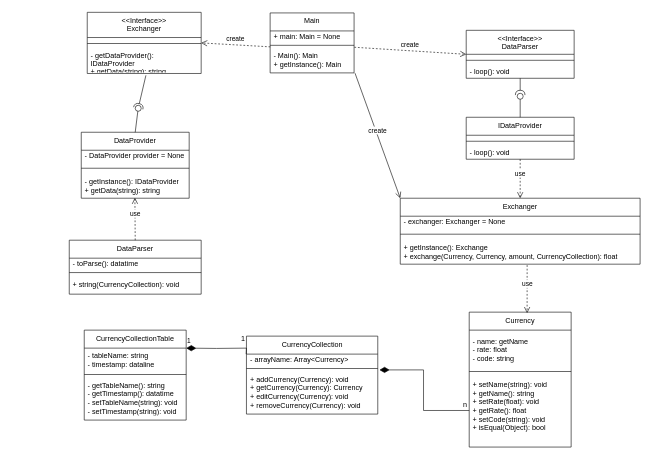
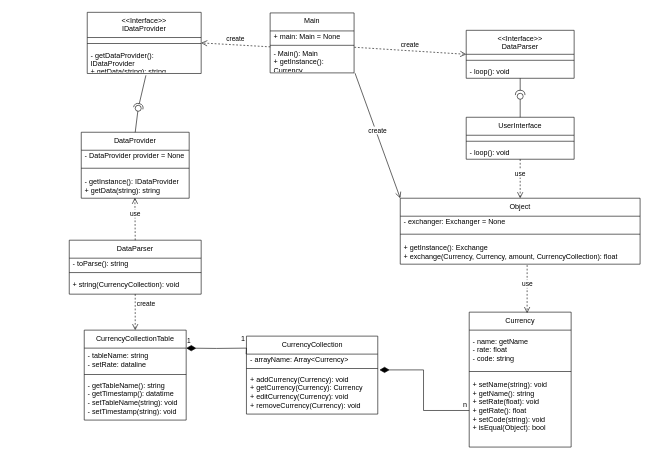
  <mxCell id="0" />
  <mxCell id="1" parent="0" />
  <mxCell id="2" value="CurrencyCollectionTable" style="swimlane;fontStyle=0;align=center;verticalAlign=top;childLayout=stackLayout;horizontal=1;startSize=30;horizontalStack=0;resizeParent=1;resizeParentMax=0;resizeLast=0;collapsible=0;marginBottom=0;html=1;whiteSpace=wrap;" vertex="1" parent="1"><mxGeometry x="140" y="550" width="170" height="150" as="geometry" /></mxCell>
- <mxCell id="3" value="&lt;div&gt;- tableName: string&lt;/div&gt;&lt;div&gt;- timestamp: dataline&lt;br&gt;&lt;/div&gt;" style="text;html=1;strokeColor=none;fillColor=none;align=left;verticalAlign=middle;spacingLeft=4;spacingRight=4;overflow=hidden;rotatable=0;points=[[0,0.5],[1,0.5]];portConstraint=eastwest;whiteSpace=wrap;" vertex="1" parent="2"><mxGeometry y="30" width="170" height="40" as="geometry" /></mxCell>
+ <mxCell id="3" value="&lt;div&gt;- tableName: string&lt;/div&gt;&lt;div&gt;- setRate: dataline&lt;br&gt;&lt;/div&gt;" style="text;html=1;strokeColor=none;fillColor=none;align=left;verticalAlign=middle;spacingLeft=4;spacingRight=4;overflow=hidden;rotatable=0;points=[[0,0.5],[1,0.5]];portConstraint=eastwest;whiteSpace=wrap;" vertex="1" parent="2"><mxGeometry y="30" width="170" height="40" as="geometry" /></mxCell>
  <mxCell id="4" value="" style="line;strokeWidth=1;fillColor=none;align=left;verticalAlign=middle;spacingTop=-1;spacingLeft=3;spacingRight=3;rotatable=0;labelPosition=right;points=[];portConstraint=eastwest;" vertex="1" parent="2"><mxGeometry y="70" width="170" height="8" as="geometry" /></mxCell>
  <mxCell id="5" value="&lt;div&gt;- getTableName(): string&lt;/div&gt;&lt;div&gt;- getTimestamp(): datatime&lt;/div&gt;&lt;div&gt;- setTableName(string): void&lt;br&gt;&lt;/div&gt;&lt;div&gt;- setTimestamp(string): void&lt;br&gt;&lt;/div&gt;" style="text;html=1;strokeColor=none;fillColor=none;align=left;verticalAlign=middle;spacingLeft=4;spacingRight=4;overflow=hidden;rotatable=0;points=[[0,0.5],[1,0.5]];portConstraint=eastwest;whiteSpace=wrap;" vertex="1" parent="2"><mxGeometry y="78" width="170" height="72" as="geometry" /></mxCell>
  <mxCell id="6" value="Currency" style="swimlane;fontStyle=0;align=center;verticalAlign=top;childLayout=stackLayout;horizontal=1;startSize=30;horizontalStack=0;resizeParent=1;resizeParentMax=0;resizeLast=0;collapsible=0;marginBottom=0;html=1;whiteSpace=wrap;" vertex="1" parent="1"><mxGeometry x="782" y="520" width="170" height="225" as="geometry" /></mxCell>
  <mxCell id="7" value="&lt;div&gt;- name: getName&lt;/div&gt;&lt;div&gt;- rate: float&lt;br&gt;&lt;/div&gt;- code: string" style="text;html=1;strokeColor=none;fillColor=none;align=left;verticalAlign=middle;spacingLeft=4;spacingRight=4;overflow=hidden;rotatable=0;points=[[0,0.5],[1,0.5]];portConstraint=eastwest;whiteSpace=wrap;" vertex="1" parent="6"><mxGeometry y="30" width="170" height="65" as="geometry" /></mxCell>
  <mxCell id="8" value="" style="line;strokeWidth=1;fillColor=none;align=left;verticalAlign=middle;spacingTop=-1;spacingLeft=3;spacingRight=3;rotatable=0;labelPosition=right;points=[];portConstraint=eastwest;" vertex="1" parent="6"><mxGeometry y="95" width="170" height="8" as="geometry" /></mxCell>
  <mxCell id="9" value="&lt;div&gt;+ setName(string): void&lt;/div&gt;&lt;div&gt;+ getName(): string&lt;/div&gt;&lt;div&gt;+ setRate(float): void&lt;/div&gt;&lt;div&gt;+ getRate(): float&lt;br&gt;&lt;/div&gt;&lt;div&gt;+ setCode(string): void&lt;/div&gt;&lt;div&gt;+ isEqual(Object): bool&lt;br&gt;&lt;/div&gt;&lt;div&gt;&lt;br&gt;&lt;/div&gt;" style="text;html=1;strokeColor=none;fillColor=none;align=left;verticalAlign=middle;spacingLeft=4;spacingRight=4;overflow=hidden;rotatable=0;points=[[0,0.5],[1,0.5]];portConstraint=eastwest;whiteSpace=wrap;" vertex="1" parent="6"><mxGeometry y="103" width="170" height="122" as="geometry" /></mxCell>
  <mxCell id="10" value="DataProvider" style="swimlane;fontStyle=0;align=center;verticalAlign=top;childLayout=stackLayout;horizontal=1;startSize=30;horizontalStack=0;resizeParent=1;resizeParentMax=0;resizeLast=0;collapsible=0;marginBottom=0;html=1;whiteSpace=wrap;" vertex="1" parent="1"><mxGeometry x="135" y="220" width="180" height="110" as="geometry" /></mxCell>
  <mxCell id="11" value="- DataProvider provider = None" style="text;html=1;strokeColor=none;fillColor=none;align=left;verticalAlign=middle;spacingLeft=4;spacingRight=4;overflow=hidden;rotatable=0;points=[[0,0.5],[1,0.5]];portConstraint=eastwest;whiteSpace=wrap;" vertex="1" parent="10"><mxGeometry y="30" width="180" height="20" as="geometry" /></mxCell>
  <mxCell id="12" value="" style="line;strokeWidth=1;fillColor=none;align=left;verticalAlign=middle;spacingTop=-1;spacingLeft=3;spacingRight=3;rotatable=0;labelPosition=right;points=[];portConstraint=eastwest;" vertex="1" parent="10"><mxGeometry y="50" width="180" height="20" as="geometry" /></mxCell>
  <mxCell id="13" value="&lt;div&gt;- getInstance(): IDataProvider&lt;/div&gt;&lt;div&gt;+ getData(string): string&lt;br&gt;&lt;/div&gt;" style="text;html=1;strokeColor=none;fillColor=none;align=left;verticalAlign=middle;spacingLeft=4;spacingRight=4;overflow=hidden;rotatable=0;points=[[0,0.5],[1,0.5]];portConstraint=eastwest;whiteSpace=wrap;" vertex="1" parent="10"><mxGeometry y="70" width="180" height="40" as="geometry" /></mxCell>
  <mxCell id="14" value="Main" style="swimlane;fontStyle=0;align=center;verticalAlign=top;childLayout=stackLayout;horizontal=1;startSize=30;horizontalStack=0;resizeParent=1;resizeParentMax=0;resizeLast=0;collapsible=0;marginBottom=0;html=1;whiteSpace=wrap;" vertex="1" parent="1"><mxGeometry x="450" y="21" width="140" height="100" as="geometry" /></mxCell>
  <mxCell id="15" value="+ main: Main = None" style="text;html=1;strokeColor=none;fillColor=none;align=left;verticalAlign=middle;spacingLeft=4;spacingRight=4;overflow=hidden;rotatable=0;points=[[0,0.5],[1,0.5]];portConstraint=eastwest;whiteSpace=wrap;" vertex="1" parent="14"><mxGeometry y="30" width="140" height="20" as="geometry" /></mxCell>
  <mxCell id="16" value="" style="line;strokeWidth=1;fillColor=none;align=left;verticalAlign=middle;spacingTop=-1;spacingLeft=3;spacingRight=3;rotatable=0;labelPosition=right;points=[];portConstraint=eastwest;" vertex="1" parent="14"><mxGeometry y="50" width="140" height="8" as="geometry" /></mxCell>
- <mxCell id="17" value="&lt;div&gt;- Main(): Main&lt;/div&gt;&lt;div&gt;+ getInstance(): Main&lt;br&gt;&lt;/div&gt;" style="text;html=1;strokeColor=none;fillColor=none;align=left;verticalAlign=middle;spacingLeft=4;spacingRight=4;overflow=hidden;rotatable=0;points=[[0,0.5],[1,0.5]];portConstraint=eastwest;whiteSpace=wrap;" vertex="1" parent="14"><mxGeometry y="58" width="140" height="42" as="geometry" /></mxCell>
+ <mxCell id="17" value="&lt;div&gt;- Main(): Main&lt;/div&gt;&lt;div&gt;+ getInstance(): Currency&lt;br&gt;&lt;/div&gt;" style="text;html=1;strokeColor=none;fillColor=none;align=left;verticalAlign=middle;spacingLeft=4;spacingRight=4;overflow=hidden;rotatable=0;points=[[0,0.5],[1,0.5]];portConstraint=eastwest;whiteSpace=wrap;" vertex="1" parent="14"><mxGeometry y="58" width="140" height="42" as="geometry" /></mxCell>
  <mxCell id="18" value="CurrencyCollection" style="swimlane;fontStyle=0;align=center;verticalAlign=top;childLayout=stackLayout;horizontal=1;startSize=30;horizontalStack=0;resizeParent=1;resizeParentMax=0;resizeLast=0;collapsible=0;marginBottom=0;html=1;whiteSpace=wrap;" vertex="1" parent="1"><mxGeometry x="410.5" y="560" width="219" height="130" as="geometry" /></mxCell>
  <mxCell id="19" value="- arrayName: Array&amp;lt;Currency&amp;gt;" style="text;html=1;strokeColor=none;fillColor=none;align=left;verticalAlign=middle;spacingLeft=4;spacingRight=4;overflow=hidden;rotatable=0;points=[[0,0.5],[1,0.5]];portConstraint=eastwest;whiteSpace=wrap;" vertex="1" parent="18"><mxGeometry y="30" width="219" height="20" as="geometry" /></mxCell>
  <mxCell id="20" value="" style="line;strokeWidth=1;fillColor=none;align=left;verticalAlign=middle;spacingTop=-1;spacingLeft=3;spacingRight=3;rotatable=0;labelPosition=right;points=[];portConstraint=eastwest;" vertex="1" parent="18"><mxGeometry y="50" width="219" height="8" as="geometry" /></mxCell>
  <mxCell id="21" value="&lt;div&gt;+ addCurrency(Currency): void&lt;br&gt;&lt;/div&gt;&lt;div&gt;+ getCurrency(Currency): Currency&lt;br&gt;&lt;/div&gt;&lt;div&gt;+ editCurrency(Currency): void&lt;br&gt;&lt;/div&gt;&lt;div&gt;+ removeCurrency(Currency): void&lt;br&gt;&lt;/div&gt;" style="text;html=1;strokeColor=none;fillColor=none;align=left;verticalAlign=middle;spacingLeft=4;spacingRight=4;overflow=hidden;rotatable=0;points=[[0,0.5],[1,0.5]];portConstraint=eastwest;whiteSpace=wrap;" vertex="1" parent="18"><mxGeometry y="58" width="219" height="72" as="geometry" /></mxCell>
  <mxCell id="22" value="DataParser" style="swimlane;fontStyle=0;align=center;verticalAlign=top;childLayout=stackLayout;horizontal=1;startSize=30;horizontalStack=0;resizeParent=1;resizeParentMax=0;resizeLast=0;collapsible=0;marginBottom=0;html=1;whiteSpace=wrap;" vertex="1" parent="1"><mxGeometry x="115" y="400" width="220" height="90" as="geometry" /></mxCell>
- <mxCell id="23" value="- toParse(): datatime" style="text;html=1;strokeColor=none;fillColor=none;align=left;verticalAlign=middle;spacingLeft=4;spacingRight=4;overflow=hidden;rotatable=0;points=[[0,0.5],[1,0.5]];portConstraint=eastwest;whiteSpace=wrap;" vertex="1" parent="22"><mxGeometry y="30" width="220" height="20" as="geometry" /></mxCell>
+ <mxCell id="23" value="- toParse(): string" style="text;html=1;strokeColor=none;fillColor=none;align=left;verticalAlign=middle;spacingLeft=4;spacingRight=4;overflow=hidden;rotatable=0;points=[[0,0.5],[1,0.5]];portConstraint=eastwest;whiteSpace=wrap;" vertex="1" parent="22"><mxGeometry y="30" width="220" height="20" as="geometry" /></mxCell>
  <mxCell id="24" value="" style="line;strokeWidth=1;fillColor=none;align=left;verticalAlign=middle;spacingTop=-1;spacingLeft=3;spacingRight=3;rotatable=0;labelPosition=right;points=[];portConstraint=eastwest;" vertex="1" parent="22"><mxGeometry y="50" width="220" height="8" as="geometry" /></mxCell>
  <mxCell id="25" value="+ string(CurrencyCollection): void" style="text;html=1;strokeColor=none;fillColor=none;align=left;verticalAlign=middle;spacingLeft=4;spacingRight=4;overflow=hidden;rotatable=0;points=[[0,0.5],[1,0.5]];portConstraint=eastwest;whiteSpace=wrap;" vertex="1" parent="22"><mxGeometry y="58" width="220" height="32" as="geometry" /></mxCell>
- <mxCell id="26" value="Exchanger" style="swimlane;fontStyle=0;align=center;verticalAlign=top;childLayout=stackLayout;horizontal=1;startSize=30;horizontalStack=0;resizeParent=1;resizeParentMax=0;resizeLast=0;collapsible=0;marginBottom=0;html=1;whiteSpace=wrap;" vertex="1" parent="1"><mxGeometry x="667" y="330" width="400" height="110" as="geometry" /></mxCell>
+ <mxCell id="26" value="Object" style="swimlane;fontStyle=0;align=center;verticalAlign=top;childLayout=stackLayout;horizontal=1;startSize=30;horizontalStack=0;resizeParent=1;resizeParentMax=0;resizeLast=0;collapsible=0;marginBottom=0;html=1;whiteSpace=wrap;" vertex="1" parent="1"><mxGeometry x="667" y="330" width="400" height="110" as="geometry" /></mxCell>
  <mxCell id="27" value="- exchanger: Exchanger = None" style="text;html=1;strokeColor=none;fillColor=none;align=left;verticalAlign=middle;spacingLeft=4;spacingRight=4;overflow=hidden;rotatable=0;points=[[0,0.5],[1,0.5]];portConstraint=eastwest;whiteSpace=wrap;" vertex="1" parent="26"><mxGeometry y="30" width="400" height="20" as="geometry" /></mxCell>
  <mxCell id="28" value="" style="line;strokeWidth=1;fillColor=none;align=left;verticalAlign=middle;spacingTop=-1;spacingLeft=3;spacingRight=3;rotatable=0;labelPosition=right;points=[];portConstraint=eastwest;" vertex="1" parent="26"><mxGeometry y="50" width="400" height="20" as="geometry" /></mxCell>
  <mxCell id="29" value="&lt;div&gt;+ getInstance(): Exchange&lt;/div&gt;&lt;div&gt;+ exchange(Currency, Currency, amount, CurrencyCollection): float&lt;br&gt;&lt;/div&gt;" style="text;html=1;strokeColor=none;fillColor=none;align=left;verticalAlign=middle;spacingLeft=4;spacingRight=4;overflow=hidden;rotatable=0;points=[[0,0.5],[1,0.5]];portConstraint=eastwest;whiteSpace=wrap;" vertex="1" parent="26"><mxGeometry y="70" width="400" height="40" as="geometry" /></mxCell>
  <mxCell id="30" value="use" style="html=1;verticalAlign=bottom;endArrow=open;dashed=1;endSize=8;curved=0;rounded=0;exitX=0.5;exitY=0;exitDx=0;exitDy=0;entryX=0.497;entryY=0.983;entryDx=0;entryDy=0;entryPerimeter=0;" edge="1" parent="1" source="22" target="13"><mxGeometry relative="1" as="geometry"><mxPoint x="240" y="310" as="sourcePoint" /><mxPoint x="160" y="130" as="targetPoint" /></mxGeometry></mxCell>
+ <mxCell id="31" value="&lt;div&gt;create&lt;/div&gt;&lt;div&gt;&lt;br&gt;&lt;/div&gt;" style="html=1;verticalAlign=bottom;endArrow=open;dashed=1;endSize=8;curved=0;rounded=0;entryX=0.5;entryY=0;entryDx=0;entryDy=0;exitX=0.5;exitY=1;exitDx=0;exitDy=0;" edge="1" parent="1" source="22" target="2"><mxGeometry x="0.312" y="18" relative="1" as="geometry"><mxPoint x="240" y="310" as="sourcePoint" /><mxPoint x="160" y="310" as="targetPoint" /><mxPoint as="offset" /></mxGeometry></mxCell>
  <mxCell id="32" value="" style="endArrow=none;html=1;endSize=12;startArrow=diamondThin;startSize=14;startFill=1;edgeStyle=orthogonalEdgeStyle;align=left;verticalAlign=bottom;rounded=0;exitX=1.013;exitY=-0.023;exitDx=0;exitDy=0;endFill=0;exitPerimeter=0;" edge="1" parent="1" source="21" target="9"><mxGeometry x="-0.149" y="15" relative="1" as="geometry"><mxPoint x="360" y="315" as="sourcePoint" /><mxPoint x="770" y="660" as="targetPoint" /><mxPoint as="offset" /></mxGeometry></mxCell>
  <mxCell id="33" value="use" style="html=1;verticalAlign=bottom;endArrow=open;dashed=1;endSize=8;curved=0;rounded=0;exitX=0.529;exitY=1.039;exitDx=0;exitDy=0;entryX=0.568;entryY=0.007;entryDx=0;entryDy=0;exitPerimeter=0;entryPerimeter=0;" edge="1" parent="1" source="29" target="6"><mxGeometry relative="1" as="geometry"><mxPoint x="250" y="520" as="sourcePoint" /><mxPoint x="600" y="520" as="targetPoint" /></mxGeometry></mxCell>
- <mxCell id="34" value="&amp;lt;&amp;lt;Interface&amp;gt;&amp;gt;&lt;br&gt;&lt;div&gt;Exchanger&lt;/div&gt;" style="swimlane;fontStyle=0;align=center;verticalAlign=top;childLayout=stackLayout;horizontal=1;startSize=42;horizontalStack=0;resizeParent=1;resizeParentMax=0;resizeLast=0;collapsible=0;marginBottom=0;html=1;whiteSpace=wrap;" vertex="1" parent="1"><mxGeometry x="145" y="20" width="190" height="102" as="geometry" /></mxCell>
+ <mxCell id="34" value="&amp;lt;&amp;lt;Interface&amp;gt;&amp;gt;&lt;br&gt;&lt;div&gt;IDataProvider&lt;/div&gt;" style="swimlane;fontStyle=0;align=center;verticalAlign=top;childLayout=stackLayout;horizontal=1;startSize=42;horizontalStack=0;resizeParent=1;resizeParentMax=0;resizeLast=0;collapsible=0;marginBottom=0;html=1;whiteSpace=wrap;" vertex="1" parent="1"><mxGeometry x="145" y="20" width="190" height="102" as="geometry" /></mxCell>
  <mxCell id="35" value="" style="line;strokeWidth=1;fillColor=none;align=left;verticalAlign=middle;spacingTop=-1;spacingLeft=3;spacingRight=3;rotatable=0;labelPosition=right;points=[];portConstraint=eastwest;" vertex="1" parent="34"><mxGeometry y="42" width="190" height="20" as="geometry" /></mxCell>
  <mxCell id="36" value="&lt;div&gt;- getDataProvider(): IDataProvider&lt;/div&gt;&lt;div&gt;+ getData(string): string&lt;br&gt;&lt;/div&gt;" style="text;html=1;strokeColor=none;fillColor=none;align=left;verticalAlign=middle;spacingLeft=4;spacingRight=4;overflow=hidden;rotatable=0;points=[[0,0.5],[1,0.5]];portConstraint=eastwest;whiteSpace=wrap;" vertex="1" parent="34"><mxGeometry y="62" width="190" height="40" as="geometry" /></mxCell>
- <mxCell id="37" value="IDataProvider" style="swimlane;fontStyle=0;align=center;verticalAlign=top;childLayout=stackLayout;horizontal=1;startSize=30;horizontalStack=0;resizeParent=1;resizeParentMax=0;resizeLast=0;collapsible=0;marginBottom=0;html=1;whiteSpace=wrap;" vertex="1" parent="1"><mxGeometry x="777" y="195" width="180" height="70" as="geometry" /></mxCell>
+ <mxCell id="37" value="UserInterface" style="swimlane;fontStyle=0;align=center;verticalAlign=top;childLayout=stackLayout;horizontal=1;startSize=30;horizontalStack=0;resizeParent=1;resizeParentMax=0;resizeLast=0;collapsible=0;marginBottom=0;html=1;whiteSpace=wrap;" vertex="1" parent="1"><mxGeometry x="777" y="195" width="180" height="70" as="geometry" /></mxCell>
  <mxCell id="38" value="" style="line;strokeWidth=1;fillColor=none;align=left;verticalAlign=middle;spacingTop=-1;spacingLeft=3;spacingRight=3;rotatable=0;labelPosition=right;points=[];portConstraint=eastwest;" vertex="1" parent="37"><mxGeometry y="30" width="180" height="20" as="geometry" /></mxCell>
  <mxCell id="39" value="&lt;div&gt;- loop(): void&lt;/div&gt;" style="text;html=1;strokeColor=none;fillColor=none;align=left;verticalAlign=middle;spacingLeft=4;spacingRight=4;overflow=hidden;rotatable=0;points=[[0,0.5],[1,0.5]];portConstraint=eastwest;whiteSpace=wrap;" vertex="1" parent="37"><mxGeometry y="50" width="180" height="20" as="geometry" /></mxCell>
  <mxCell id="40" value="" style="rounded=0;orthogonalLoop=1;jettySize=auto;html=1;endArrow=halfCircle;endFill=0;endSize=6;strokeWidth=1;sketch=0;exitX=0.515;exitY=1.077;exitDx=0;exitDy=0;exitPerimeter=0;" edge="1" parent="1" source="36"><mxGeometry relative="1" as="geometry"><mxPoint x="10" y="70" as="sourcePoint" /><mxPoint x="230" y="180" as="targetPoint" /></mxGeometry></mxCell>
  <mxCell id="41" value="" style="rounded=0;orthogonalLoop=1;jettySize=auto;html=1;endArrow=oval;endFill=0;sketch=0;sourcePerimeterSpacing=0;targetPerimeterSpacing=0;endSize=10;exitX=0.5;exitY=0;exitDx=0;exitDy=0;" edge="1" parent="1" source="10"><mxGeometry relative="1" as="geometry"><mxPoint x="100" y="113" as="sourcePoint" /><mxPoint x="230" y="180" as="targetPoint" /><Array as="points" /></mxGeometry></mxCell>
  <mxCell id="42" value="" style="ellipse;whiteSpace=wrap;html=1;align=center;aspect=fixed;fillColor=none;strokeColor=none;resizable=0;perimeter=centerPerimeter;rotatable=0;allowArrows=0;points=[];outlineConnect=1;" vertex="1" parent="1"><mxGeometry x="20" y="40" width="10" height="10" as="geometry" /></mxCell>
  <mxCell id="43" value="&amp;lt;&amp;lt;Interface&amp;gt;&amp;gt;&lt;br&gt;&lt;div&gt;DataParser&lt;/div&gt;" style="swimlane;fontStyle=0;align=center;verticalAlign=top;childLayout=stackLayout;horizontal=1;startSize=40;horizontalStack=0;resizeParent=1;resizeParentMax=0;resizeLast=0;collapsible=0;marginBottom=0;html=1;whiteSpace=wrap;" vertex="1" parent="1"><mxGeometry x="777" y="50" width="180" height="80" as="geometry" /></mxCell>
  <mxCell id="44" value="" style="line;strokeWidth=1;fillColor=none;align=left;verticalAlign=middle;spacingTop=-1;spacingLeft=3;spacingRight=3;rotatable=0;labelPosition=right;points=[];portConstraint=eastwest;" vertex="1" parent="43"><mxGeometry y="40" width="180" height="20" as="geometry" /></mxCell>
  <mxCell id="45" value="- loop(): void" style="text;html=1;strokeColor=none;fillColor=none;align=left;verticalAlign=middle;spacingLeft=4;spacingRight=4;overflow=hidden;rotatable=0;points=[[0,0.5],[1,0.5]];portConstraint=eastwest;whiteSpace=wrap;" vertex="1" parent="43"><mxGeometry y="60" width="180" height="20" as="geometry" /></mxCell>
  <mxCell id="46" value="" style="rounded=0;orthogonalLoop=1;jettySize=auto;html=1;endArrow=halfCircle;endFill=0;endSize=6;strokeWidth=1;sketch=0;exitX=0.5;exitY=1;exitDx=0;exitDy=0;" edge="1" parent="1" source="43"><mxGeometry relative="1" as="geometry"><mxPoint x="850" y="130" as="sourcePoint" /><mxPoint x="867" y="158" as="targetPoint" /></mxGeometry></mxCell>
  <mxCell id="47" value="" style="rounded=0;orthogonalLoop=1;jettySize=auto;html=1;endArrow=oval;endFill=0;sketch=0;sourcePerimeterSpacing=0;targetPerimeterSpacing=0;endSize=10;exitX=0.5;exitY=0;exitDx=0;exitDy=0;" edge="1" parent="1" source="37"><mxGeometry relative="1" as="geometry"><mxPoint x="580" y="95" as="sourcePoint" /><mxPoint x="867" y="160" as="targetPoint" /></mxGeometry></mxCell>
  <mxCell id="48" value="" style="ellipse;whiteSpace=wrap;html=1;align=center;aspect=fixed;fillColor=none;strokeColor=none;resizable=0;perimeter=centerPerimeter;rotatable=0;allowArrows=0;points=[];outlineConnect=1;" vertex="1" parent="1"><mxGeometry x="880" y="90" width="10" height="10" as="geometry" /></mxCell>
  <mxCell id="49" value="create" style="html=1;verticalAlign=bottom;endArrow=open;dashed=1;endSize=8;curved=0;rounded=0;exitX=1.003;exitY=-0.018;exitDx=0;exitDy=0;exitPerimeter=0;entryX=0;entryY=0.5;entryDx=0;entryDy=0;" edge="1" parent="1" source="17" target="43"><mxGeometry relative="1" as="geometry"><mxPoint x="300" y="532" as="sourcePoint" /><mxPoint x="780" y="50" as="targetPoint" /></mxGeometry></mxCell>
  <mxCell id="50" value="use" style="html=1;verticalAlign=bottom;endArrow=open;dashed=1;endSize=8;curved=0;rounded=0;entryX=0.5;entryY=0;entryDx=0;entryDy=0;exitX=0.5;exitY=1;exitDx=0;exitDy=0;" edge="1" parent="1" source="37" target="26"><mxGeometry relative="1" as="geometry"><mxPoint x="681" y="347" as="sourcePoint" /><mxPoint x="625" y="298" as="targetPoint" /></mxGeometry></mxCell>
  <mxCell id="51" value="create" style="html=1;verticalAlign=bottom;endArrow=open;dashed=1;endSize=8;curved=0;rounded=0;entryX=1;entryY=0.5;entryDx=0;entryDy=0;exitX=0.002;exitY=-0.034;exitDx=0;exitDy=0;exitPerimeter=0;" edge="1" parent="1" source="17" target="34"><mxGeometry relative="1" as="geometry"><mxPoint x="461" y="77" as="sourcePoint" /><mxPoint x="320" y="161" as="targetPoint" /></mxGeometry></mxCell>
  <mxCell id="52" value="create" style="html=1;verticalAlign=bottom;endArrow=open;dashed=0;endSize=8;curved=0;rounded=0;entryX=0;entryY=0;entryDx=0;entryDy=0;exitX=1.011;exitY=1.01;exitDx=0;exitDy=0;exitPerimeter=0;" edge="1" parent="1" source="17" target="26"><mxGeometry relative="1" as="geometry"><mxPoint x="510" y="120" as="sourcePoint" /><mxPoint x="330" y="171" as="targetPoint" /></mxGeometry></mxCell>
  <mxCell id="53" value="1" style="endArrow=none;html=1;endSize=12;startArrow=diamondThin;startSize=14;startFill=1;edgeStyle=orthogonalEdgeStyle;align=left;verticalAlign=bottom;rounded=0;exitX=1.022;exitY=0.242;exitDx=0;exitDy=0;exitPerimeter=0;endFill=0;" edge="1" parent="1"><mxGeometry x="-1" y="3" relative="1" as="geometry"><mxPoint x="310" y="580" as="sourcePoint" /><mxPoint x="410" y="590" as="targetPoint" /></mxGeometry></mxCell>
  <mxCell id="54" value="1" style="text;whiteSpace=wrap;html=1;" vertex="1" parent="1"><mxGeometry x="400" y="550" width="40" height="40" as="geometry" /></mxCell>
  <mxCell id="55" value="n" style="text;whiteSpace=wrap;html=1;" vertex="1" parent="1"><mxGeometry x="770" y="660" width="40" height="40" as="geometry" /></mxCell>
